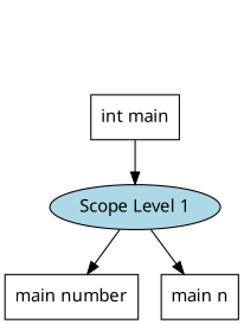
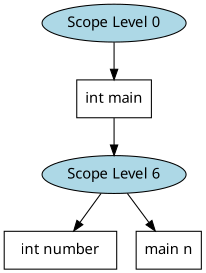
  digraph {
    fontname="Noto Sans"
    node [fillcolor=white fontname="Noto Sans" style=filled shape=box]
    edge [color=black fontname="Noto Sans"]
+   n1 [fillcolor=lightblue label="Scope Level 0" shape=""]
    n2 [label="int main"]
-   n3 [fillcolor=lightblue label="Scope Level 1" shape=""]
-   n4 [label="main number"]
+   n3 [fillcolor=lightblue label="Scope Level 6" shape=""]
+   n4 [label="int number"]
    n5 [label="main n"]
+   n1 -> n2
    n2 -> n3 [color=""]
    n3 -> n4
    n3 -> n5
  }
